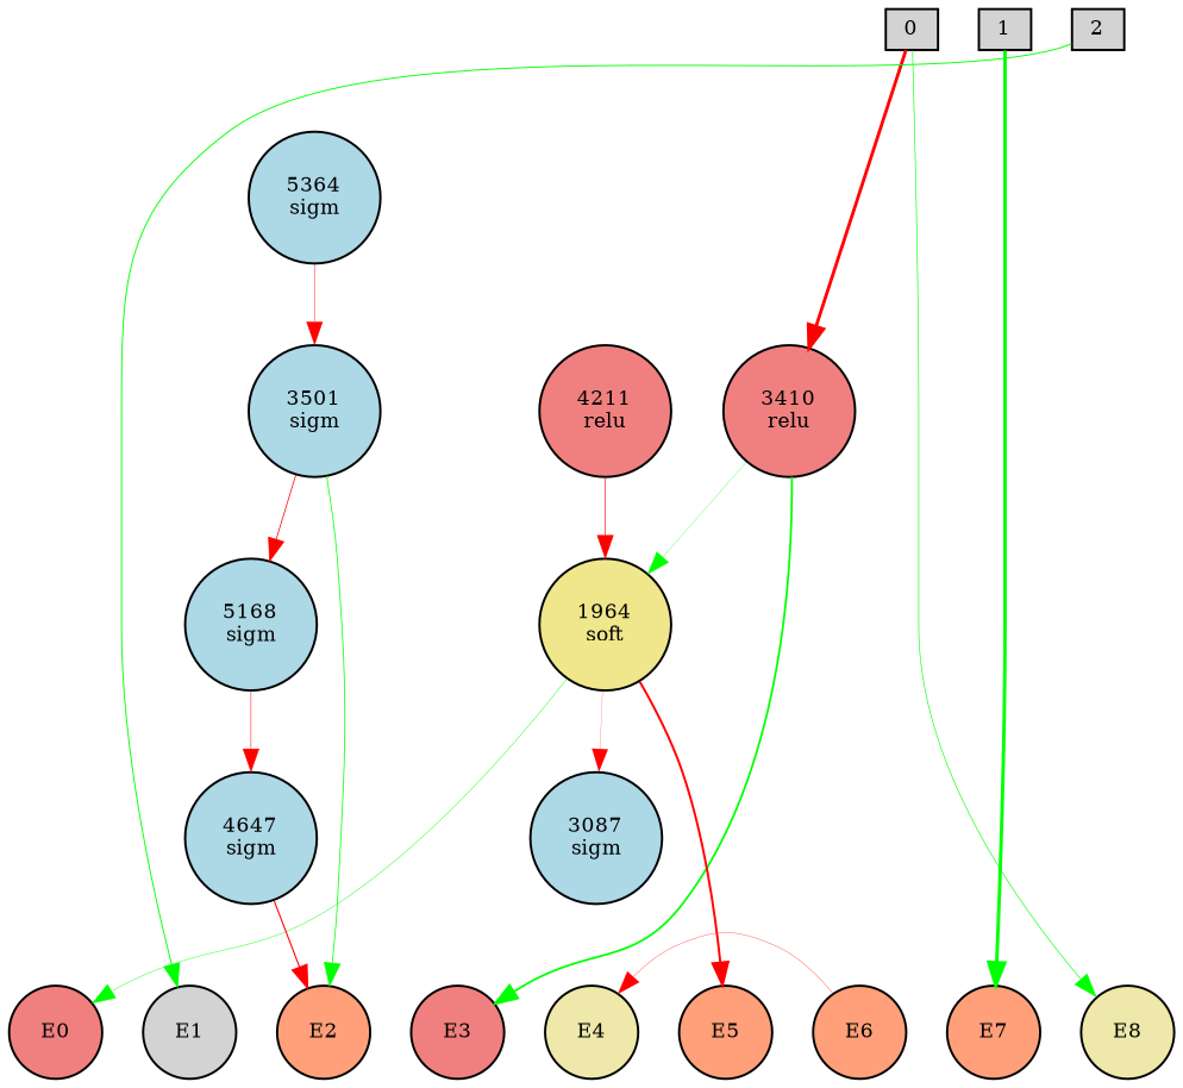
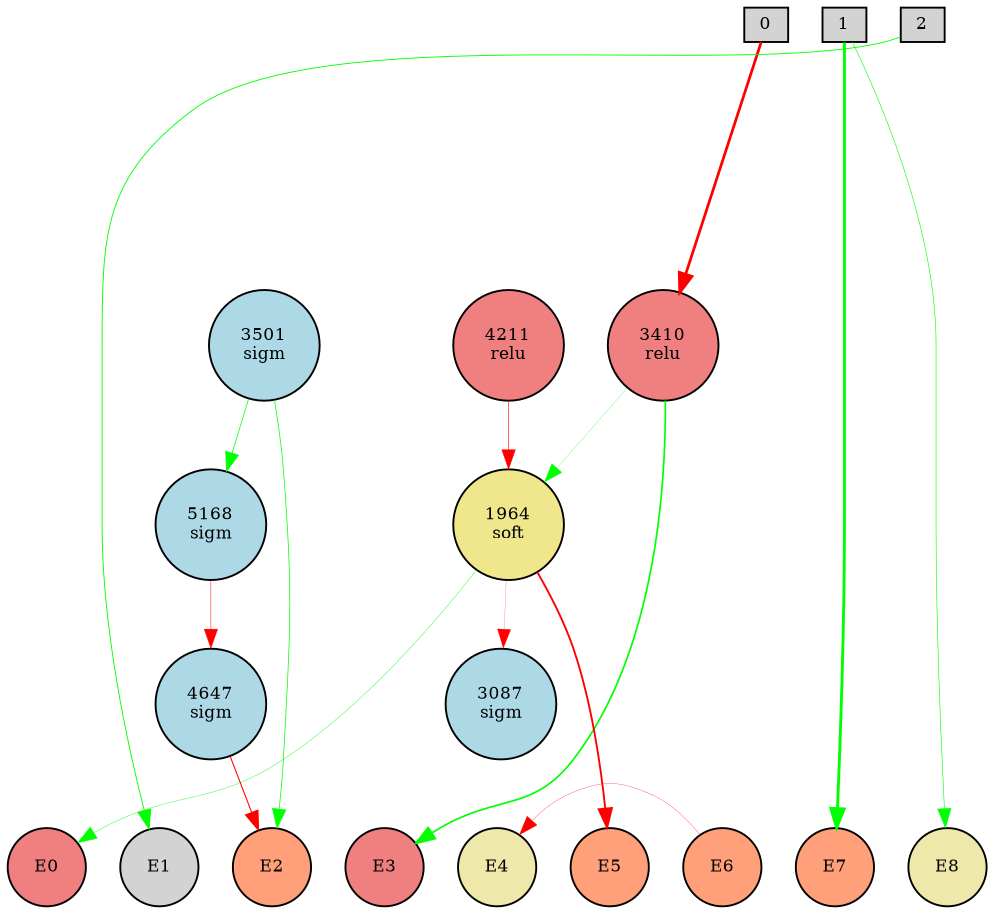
  digraph {
    node [fillcolor=lightblue fontsize=9 shape=circle style=filled]
    edge [style=solid]
    0 [fillcolor=lightgray height=0.2 shape=box width=0.2]
    1 [fillcolor=lightgray height=0.2 shape=box width=0.2]
    2 [fillcolor=lightgray height=0.2 shape=box width=0.2]
    E0 [fillcolor=lightcoral height=0.2 width=0.2]
    E1 [fillcolor=lightgray height=0.2 width=0.2]
    E2 [fillcolor=lightsalmon height=0.2 width=0.2]
    E3 [fillcolor=lightcoral height=0.2 width=0.2]
    E4 [fillcolor=palegoldenrod height=0.2 width=0.2]
    E5 [fillcolor=lightsalmon height=0.2 width=0.2]
    E6 [fillcolor=lightsalmon height=0.2 width=0.2]
    E7 [fillcolor=lightsalmon height=0.2 width=0.2]
    E8 [fillcolor=palegoldenrod height=0.2 width=0.2]
    n13 [fillcolor=lightcoral height=0.2 label="3410\nrelu" width=0.2]
    n14 [fillcolor=khaki height=0.2 label="1964\nsoft" width=0.2]
    n15 [height=0.2 label="4647\nsigm" width=0.2]
    n16 [height=0.2 label="3087\nsigm" width=0.2]
    n17 [height=0.2 label="3501\nsigm" width=0.2]
    n18 [height=0.2 label="5168\nsigm" width=0.2]
    n19 [fillcolor=lightcoral height=0.2 label="4211\nrelu" width=0.2]
-   n20 [height=0.2 label="5364\nsigm" width=0.2]
    subgraph sub_1 {
      rank=source
      0
      1
      2
    }
    subgraph sub_2 {
      rank=sink
      E0
      E1
      E2
      E3
      E4
      E5
      E6
      E7
      E8
    }
    0 -> 1 [style=invis]
    0 -> n13 [color=red penwidth=1.4383431719486064]
    1 -> 2 [style=invis]
    1 -> E7 [color=green penwidth=1.5110938263964302]
-   0 -> E8 [color=green penwidth=0.31032858681477943]
+   1 -> E8 [color=green penwidth=0.31032858681477943]
    2 -> E1 [color=green penwidth=0.4697073012235341]
    E0 -> E1 [style=invis]
    E1 -> E2 [style=invis]
    E2 -> E3 [style=invis]
    E3 -> E4 [style=invis]
    E4 -> E5 [style=invis]
    E5 -> E6 [style=invis]
    E6 -> E4 [color=red penwidth=0.14937760860772362]
    E6 -> E7 [style=invis]
    E7 -> E8 [style=invis]
    n13 -> E3 [color=green penwidth=0.8832646919287269]
    n13 -> n14 [color=green penwidth=0.12821609755322716]
    n14 -> E0 [color=green penwidth=0.2093693661237134]
    n14 -> E5 [color=red penwidth=0.9902230242565137]
    n14 -> n16 [color=red penwidth=0.10438018758268292]
    n15 -> E2 [color=red penwidth=0.5517569925710771]
    n17 -> E2 [color=green penwidth=0.38205945235977956]
-   n17 -> n18 [color=red penwidth=0.3810306188093664]
+   n17 -> n18 [color=green penwidth=0.3810306188093664]
    n18 -> n15 [color=red penwidth=0.2536355959548863]
    n19 -> n14 [color=red penwidth=0.31376977801381567]
-   n20 -> n17 [color=red penwidth=0.21012729792440715]
  }
